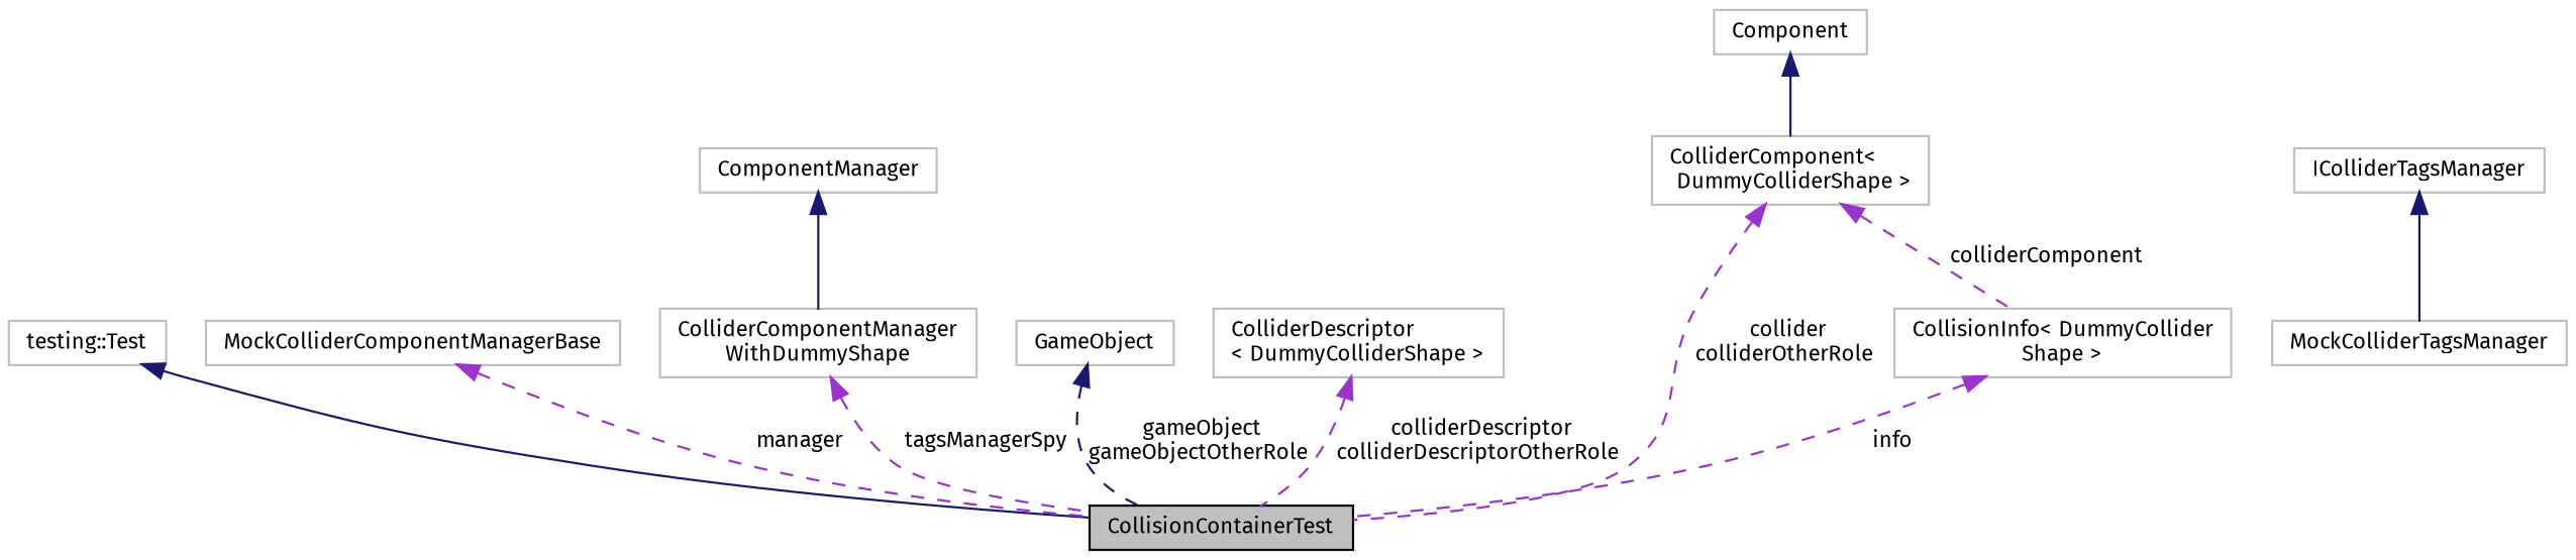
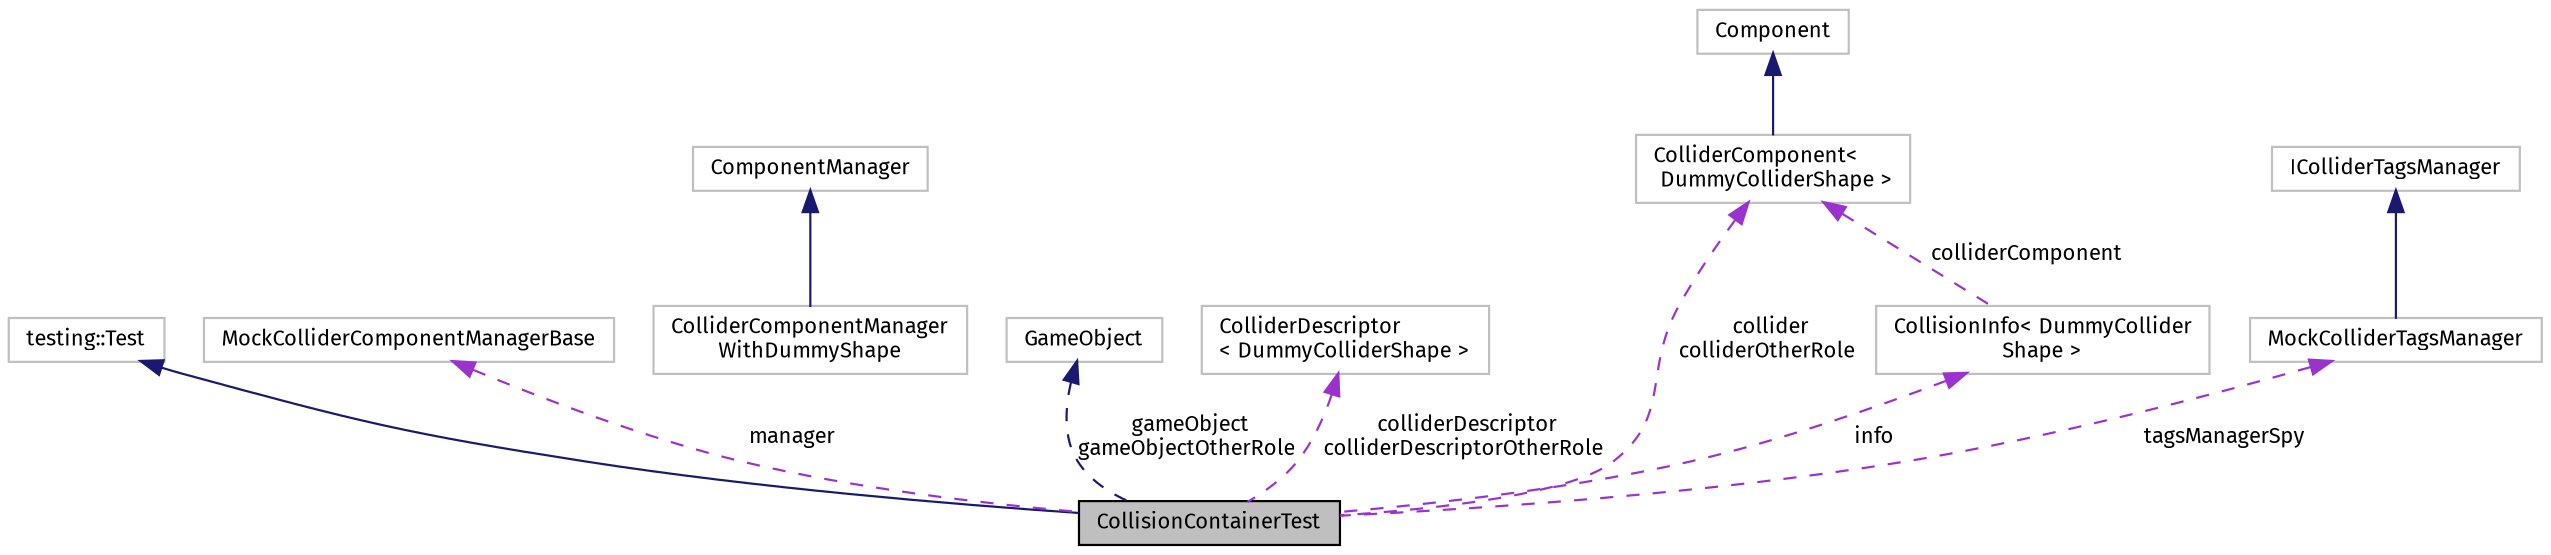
  digraph {
    fontname="Fira Sans"
    rankdir=TB
    node [color=grey75 fillcolor=white fontname="Fira Sans" fontsize=10 shape=record style=filled]
    edge [color=darkorchid3 dir=back fontname="Fira Sans" fontsize=10 labelfontname=Helvetica labelfontsize=10 style=dashed]
    n1 [color=black fillcolor=grey75 fontcolor=black height=0.2 label=CollisionContainerTest width=0.4]
    n2 [height=0.2 label="testing::Test" width=0.4]
    n3 [height=0.2 label=MockColliderComponentManagerBase width=0.4]
    n4 [height=0.2 label="ColliderComponentManager\lWithDummyShape" width=0.4]
    n5 [height=0.2 label=ComponentManager width=0.4]
    n6 [height=0.2 label=GameObject width=0.4]
    n7 [height=0.2 label="ColliderDescriptor\l\< DummyColliderShape \>" width=0.4]
    n8 [height=0.2 label="ColliderComponent\<\l DummyColliderShape \>" width=0.4]
    n9 [height=0.2 label="CollisionInfo\< DummyCollider\lShape \>" width=0.4]
    n10 [height=0.2 label=Component width=0.4]
    n11 [height=0.2 label=MockColliderTagsManager width=0.4]
    n12 [height=0.2 label=IColliderTagsManager width=0.4]
    n2 -> n1 [color=midnightblue style=solid]
    n3 -> n1 [label=" manager"]
    n5 -> n4 [color=midnightblue style=solid]
    n6 -> n1 [color=midnightblue label=" gameObject\ngameObjectOtherRole"]
    n7 -> n1 [label=" colliderDescriptor\ncolliderDescriptorOtherRole"]
    n8 -> n1 [label=" collider\ncolliderOtherRole"]
    n8 -> n9 [label=" colliderComponent"]
    n9 -> n1 [label=" info"]
    n10 -> n8 [color=midnightblue style=solid]
-   n4 -> n1 [label=" tagsManagerSpy"]
+   n11 -> n1 [label=" tagsManagerSpy"]
    n12 -> n11 [color=midnightblue style=solid]
  }
